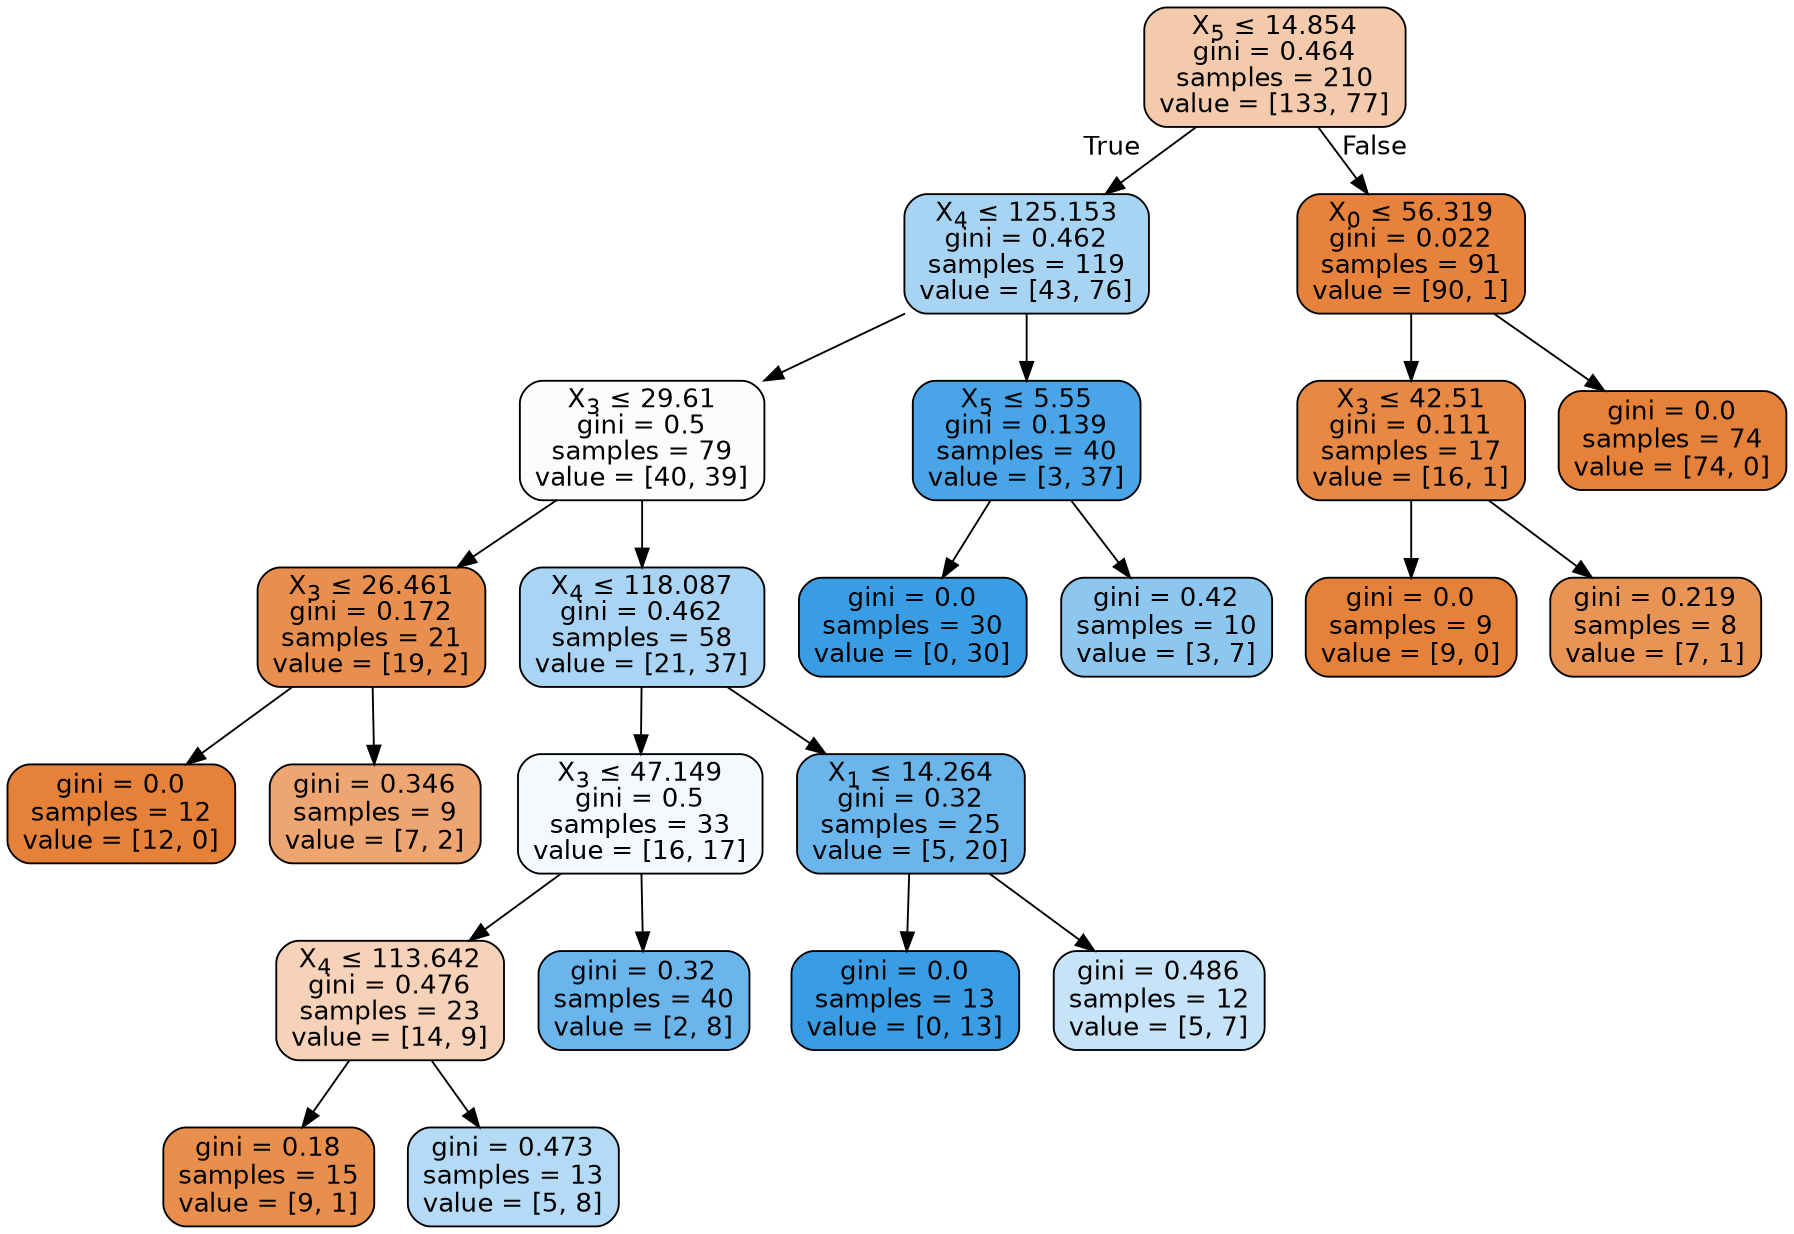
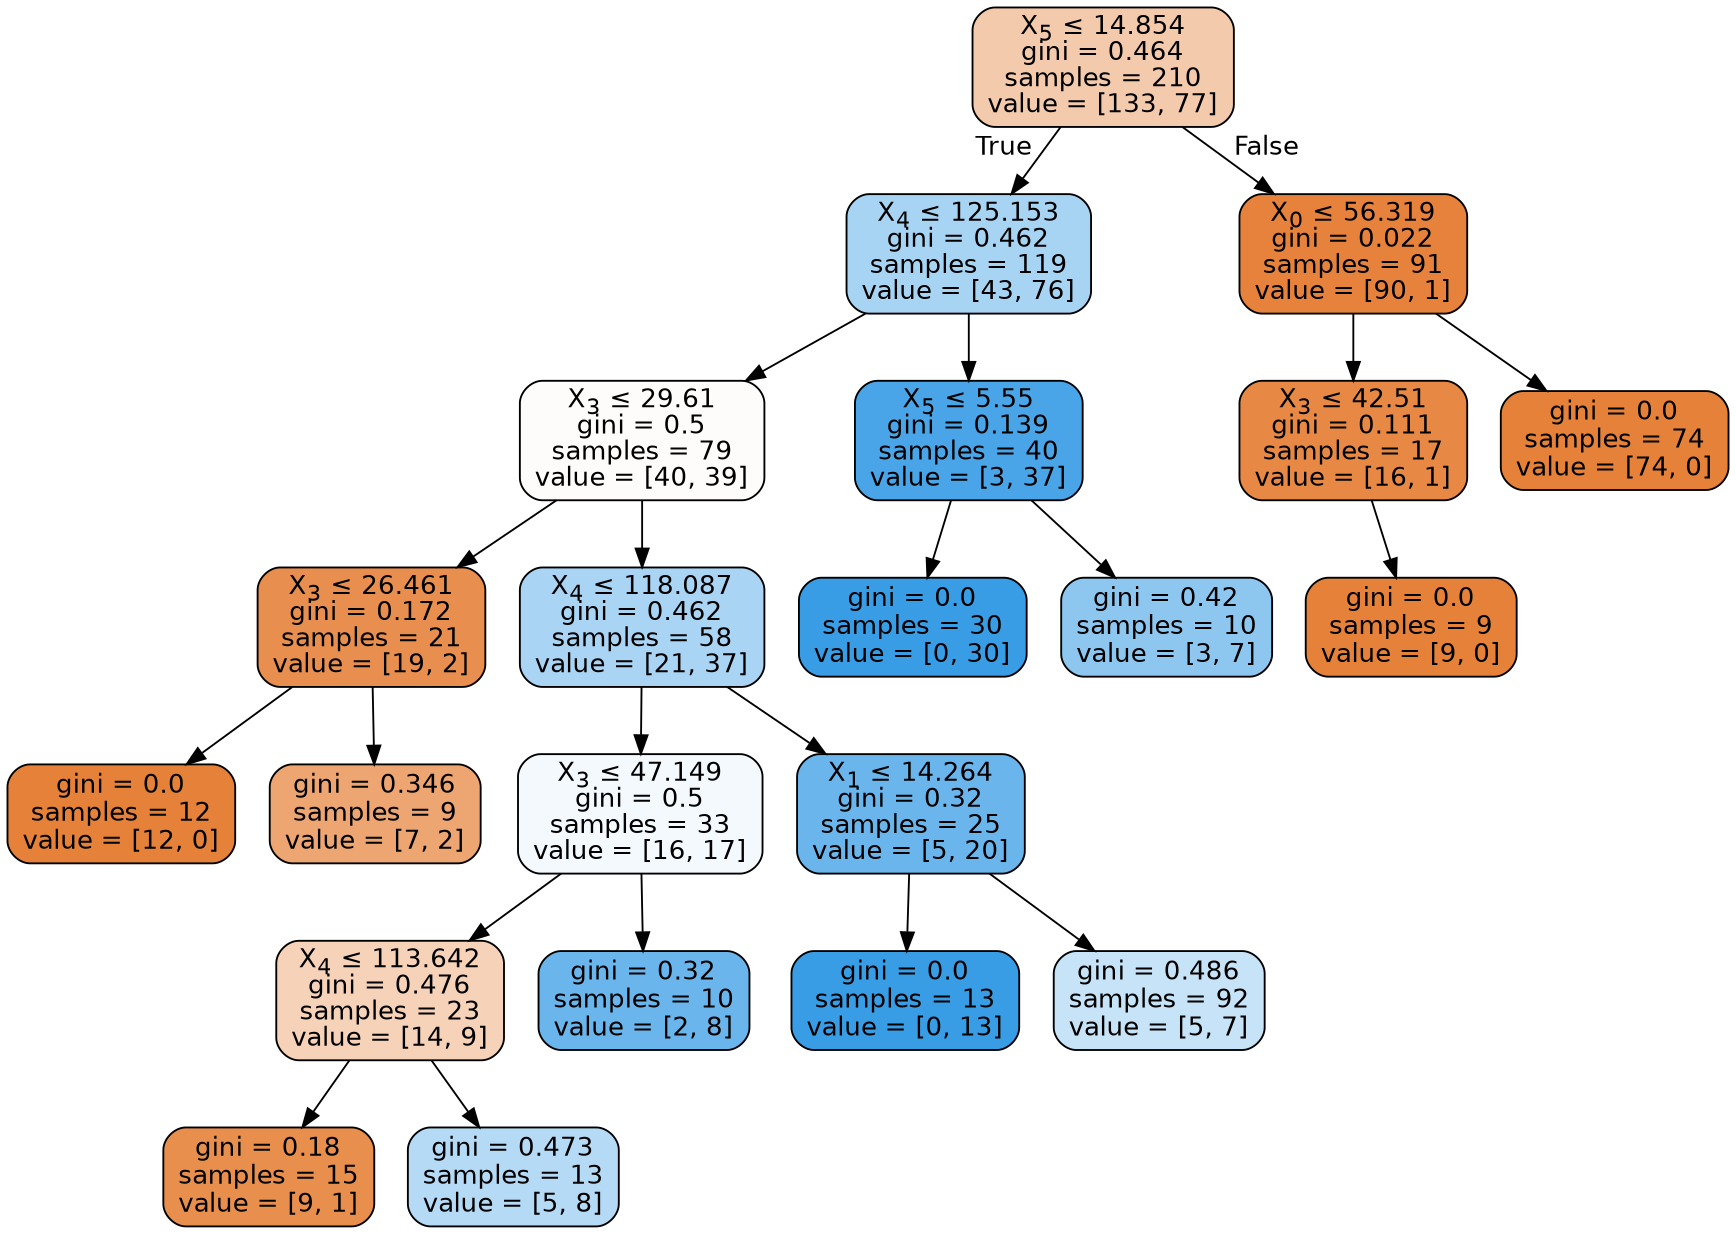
  digraph {
    node [color=black fillcolor="#e58139ff" fontname=helvetica shape=box style="filled, rounded"]
    edge [fontname=helvetica]
    n1 [fillcolor="#e581396b" label=<X<SUB>5</SUB> &le; 14.854<br/>gini = 0.464<br/>samples = 210<br/>value = [133, 77]>]
    n2 [fillcolor="#399de56f" label=<X<SUB>4</SUB> &le; 125.153<br/>gini = 0.462<br/>samples = 119<br/>value = [43, 76]>]
    n3 [fillcolor="#e58139fc" label=<X<SUB>0</SUB> &le; 56.319<br/>gini = 0.022<br/>samples = 91<br/>value = [90, 1]>]
    n4 [fillcolor="#e5813906" label=<X<SUB>3</SUB> &le; 29.61<br/>gini = 0.5<br/>samples = 79<br/>value = [40, 39]>]
    n5 [fillcolor="#399de5ea" label=<X<SUB>5</SUB> &le; 5.55<br/>gini = 0.139<br/>samples = 40<br/>value = [3, 37]>]
    n6 [fillcolor="#e58139ef" label=<X<SUB>3</SUB> &le; 42.51<br/>gini = 0.111<br/>samples = 17<br/>value = [16, 1]>]
    n7 [label=<gini = 0.0<br/>samples = 74<br/>value = [74, 0]>]
    n8 [fillcolor="#e58139e4" label=<X<SUB>3</SUB> &le; 26.461<br/>gini = 0.172<br/>samples = 21<br/>value = [19, 2]>]
    n9 [fillcolor="#399de56e" label=<X<SUB>4</SUB> &le; 118.087<br/>gini = 0.462<br/>samples = 58<br/>value = [21, 37]>]
    n10 [fillcolor="#399de5ff" label=<gini = 0.0<br/>samples = 30<br/>value = [0, 30]>]
    n11 [fillcolor="#399de592" label=<gini = 0.42<br/>samples = 10<br/>value = [3, 7]>]
    n12 [label=<gini = 0.0<br/>samples = 12<br/>value = [12, 0]>]
    n13 [fillcolor="#e58139b6" label=<gini = 0.346<br/>samples = 9<br/>value = [7, 2]>]
    n14 [fillcolor="#399de50f" label=<X<SUB>3</SUB> &le; 47.149<br/>gini = 0.5<br/>samples = 33<br/>value = [16, 17]>]
    n15 [fillcolor="#399de5bf" label=<X<SUB>1</SUB> &le; 14.264<br/>gini = 0.32<br/>samples = 25<br/>value = [5, 20]>]
    n16 [fillcolor="#e581395b" label=<X<SUB>4</SUB> &le; 113.642<br/>gini = 0.476<br/>samples = 23<br/>value = [14, 9]>]
-   n17 [fillcolor="#399de5bf" label=<gini = 0.32<br/>samples = 40<br/>value = [2, 8]>]
+   n17 [fillcolor="#399de5bf" label=<gini = 0.32<br/>samples = 10<br/>value = [2, 8]>]
    n18 [fillcolor="#399de5ff" label=<gini = 0.0<br/>samples = 13<br/>value = [0, 13]>]
-   n19 [fillcolor="#399de549" label=<gini = 0.486<br/>samples = 12<br/>value = [5, 7]>]
+   n19 [fillcolor="#399de549" label=<gini = 0.486<br/>samples = 92<br/>value = [5, 7]>]
    n20 [fillcolor="#e58139e3" label=<gini = 0.18<br/>samples = 15<br/>value = [9, 1]>]
    n21 [fillcolor="#399de560" label=<gini = 0.473<br/>samples = 13<br/>value = [5, 8]>]
    n22 [label=<gini = 0.0<br/>samples = 9<br/>value = [9, 0]>]
-   n23 [fillcolor="#e58139db" label=<gini = 0.219<br/>samples = 8<br/>value = [7, 1]>]
    n1 -> n2 [headlabel=True labelangle=45 labeldistance=2.5]
    n1 -> n3 [headlabel=False labelangle=-45 labeldistance=2.5]
    n2 -> n4
    n2 -> n5
    n3 -> n6
    n3 -> n7
    n4 -> n8
    n4 -> n9
    n5 -> n10
    n5 -> n11
    n6 -> n22
-   n6 -> n23
    n8 -> n12
    n8 -> n13
    n9 -> n14
    n9 -> n15
    n14 -> n16
    n14 -> n17
    n15 -> n18
    n15 -> n19
    n16 -> n20
    n16 -> n21
  }
